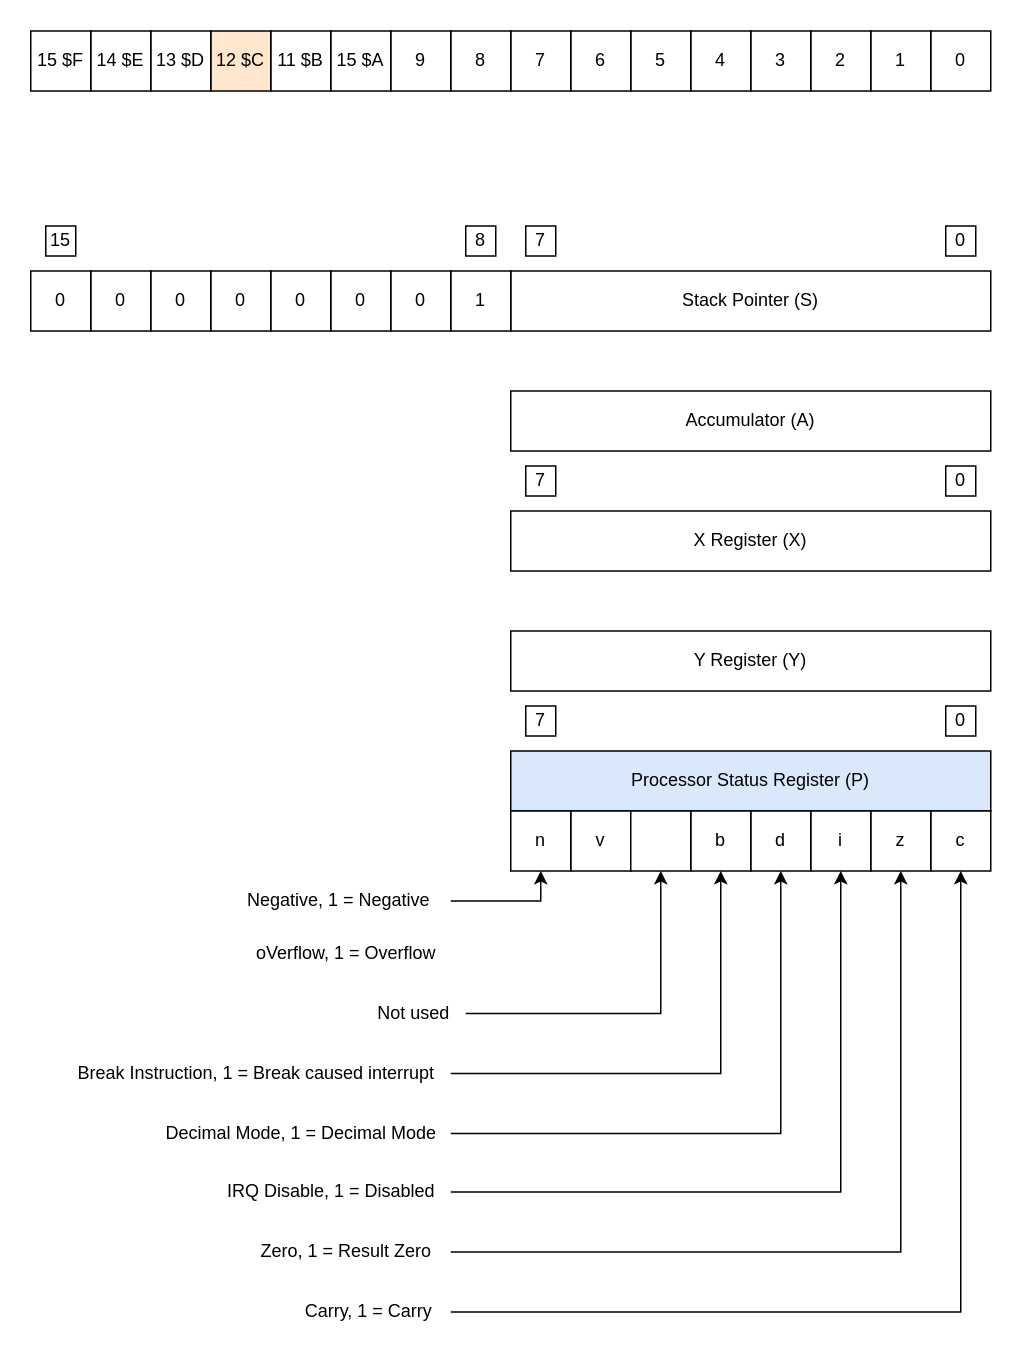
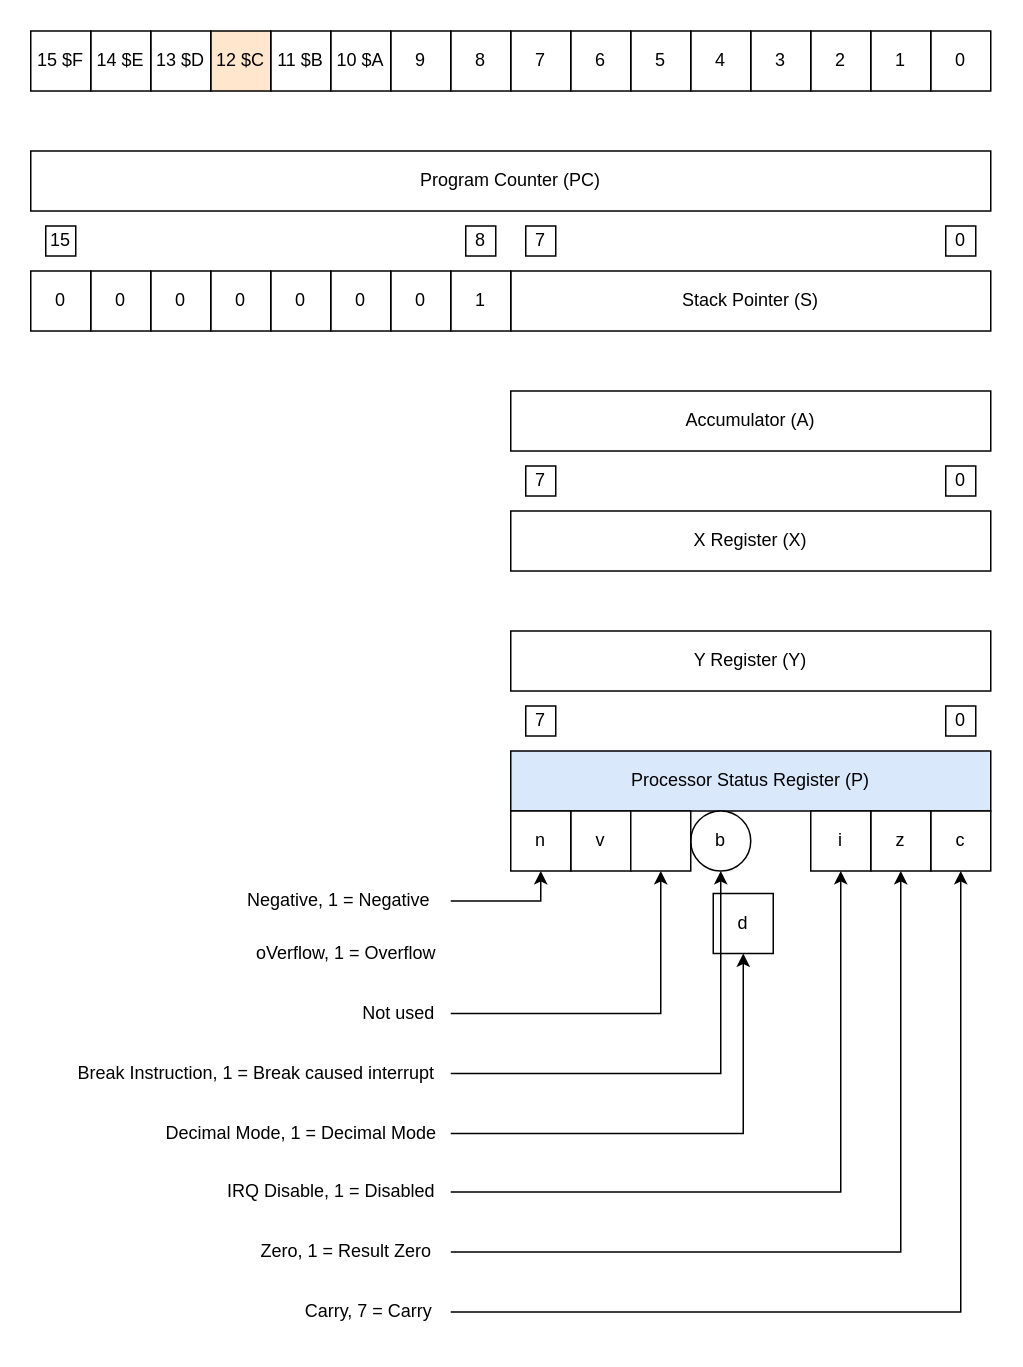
  <mxCell id="0" />
  <mxCell id="1" parent="0" />
  <mxCell id="2" value="Accumulator (A)" style="rounded=0;whiteSpace=wrap;html=1;" vertex="1" parent="1"><mxGeometry x="340" y="260" width="320" height="40" as="geometry" /></mxCell>
+ <mxCell id="3" value="Program Counter (PC)" style="rounded=0;whiteSpace=wrap;html=1;" vertex="1" parent="1"><mxGeometry x="20" y="100" width="640" height="40" as="geometry" /></mxCell>
  <mxCell id="4" value="Stack Pointer (S)" style="rounded=0;whiteSpace=wrap;html=1;" vertex="1" parent="1"><mxGeometry x="340" y="180" width="320" height="40" as="geometry" /></mxCell>
  <mxCell id="5" value="1" style="rounded=0;whiteSpace=wrap;html=1;" vertex="1" parent="1"><mxGeometry x="300" y="180" width="40" height="40" as="geometry" /></mxCell>
  <mxCell id="6" value="0" style="rounded=0;whiteSpace=wrap;html=1;" vertex="1" parent="1"><mxGeometry x="260" y="180" width="40" height="40" as="geometry" /></mxCell>
  <mxCell id="7" value="0" style="rounded=0;whiteSpace=wrap;html=1;" vertex="1" parent="1"><mxGeometry x="220" y="180" width="40" height="40" as="geometry" /></mxCell>
  <mxCell id="8" value="0" style="rounded=0;whiteSpace=wrap;html=1;" vertex="1" parent="1"><mxGeometry x="180" y="180" width="40" height="40" as="geometry" /></mxCell>
  <mxCell id="9" value="0" style="rounded=0;whiteSpace=wrap;html=1;" vertex="1" parent="1"><mxGeometry x="140" y="180" width="40" height="40" as="geometry" /></mxCell>
  <mxCell id="10" value="0" style="rounded=0;whiteSpace=wrap;html=1;" vertex="1" parent="1"><mxGeometry x="100" y="180" width="40" height="40" as="geometry" /></mxCell>
  <mxCell id="11" value="0" style="rounded=0;whiteSpace=wrap;html=1;" vertex="1" parent="1"><mxGeometry x="60" y="180" width="40" height="40" as="geometry" /></mxCell>
  <mxCell id="12" value="0" style="rounded=0;whiteSpace=wrap;html=1;" vertex="1" parent="1"><mxGeometry x="20" y="180" width="40" height="40" as="geometry" /></mxCell>
  <mxCell id="13" value="0" style="rounded=0;whiteSpace=wrap;html=1;" vertex="1" parent="1"><mxGeometry x="620" y="20" width="40" height="40" as="geometry" /></mxCell>
  <mxCell id="14" value="1" style="rounded=0;whiteSpace=wrap;html=1;" vertex="1" parent="1"><mxGeometry x="580" y="20" width="40" height="40" as="geometry" /></mxCell>
  <mxCell id="15" value="2" style="rounded=0;whiteSpace=wrap;html=1;" vertex="1" parent="1"><mxGeometry x="540" y="20" width="40" height="40" as="geometry" /></mxCell>
  <mxCell id="16" value="3" style="rounded=0;whiteSpace=wrap;html=1;" vertex="1" parent="1"><mxGeometry x="500" y="20" width="40" height="40" as="geometry" /></mxCell>
  <mxCell id="17" value="4" style="rounded=0;whiteSpace=wrap;html=1;" vertex="1" parent="1"><mxGeometry x="460" y="20" width="40" height="40" as="geometry" /></mxCell>
  <mxCell id="18" value="5" style="rounded=0;whiteSpace=wrap;html=1;" vertex="1" parent="1"><mxGeometry x="420" y="20" width="40" height="40" as="geometry" /></mxCell>
  <mxCell id="19" value="6" style="rounded=0;whiteSpace=wrap;html=1;" vertex="1" parent="1"><mxGeometry x="380" y="20" width="40" height="40" as="geometry" /></mxCell>
  <mxCell id="20" value="7" style="rounded=0;whiteSpace=wrap;html=1;" vertex="1" parent="1"><mxGeometry x="340" y="20" width="40" height="40" as="geometry" /></mxCell>
  <mxCell id="21" value="8" style="rounded=0;whiteSpace=wrap;html=1;" vertex="1" parent="1"><mxGeometry x="300" y="20" width="40" height="40" as="geometry" /></mxCell>
  <mxCell id="22" value="9" style="rounded=0;whiteSpace=wrap;html=1;" vertex="1" parent="1"><mxGeometry x="260" y="20" width="40" height="40" as="geometry" /></mxCell>
- <mxCell id="23" value="15 $A" style="rounded=0;whiteSpace=wrap;html=1;" vertex="1" parent="1"><mxGeometry x="220" y="20" width="40" height="40" as="geometry" /></mxCell>
+ <mxCell id="23" value="10 $A" style="rounded=0;whiteSpace=wrap;html=1;" vertex="1" parent="1"><mxGeometry x="220" y="20" width="40" height="40" as="geometry" /></mxCell>
  <mxCell id="24" value="11 $B" style="rounded=0;whiteSpace=wrap;html=1;" vertex="1" parent="1"><mxGeometry x="180" y="20" width="40" height="40" as="geometry" /></mxCell>
  <mxCell id="25" value="12 $C" style="rounded=0;whiteSpace=wrap;html=1;fillColor=#ffe6cc;" vertex="1" parent="1"><mxGeometry x="140" y="20" width="40" height="40" as="geometry" /></mxCell>
  <mxCell id="26" value="13 $D" style="rounded=0;whiteSpace=wrap;html=1;" vertex="1" parent="1"><mxGeometry x="100" y="20" width="40" height="40" as="geometry" /></mxCell>
  <mxCell id="27" value="14 $E" style="rounded=0;whiteSpace=wrap;html=1;" vertex="1" parent="1"><mxGeometry x="60" y="20" width="40" height="40" as="geometry" /></mxCell>
  <mxCell id="28" value="15 $F" style="rounded=0;whiteSpace=wrap;html=1;" vertex="1" parent="1"><mxGeometry x="20" y="20" width="40" height="40" as="geometry" /></mxCell>
  <mxCell id="29" value="X Register (X)" style="rounded=0;whiteSpace=wrap;html=1;" vertex="1" parent="1"><mxGeometry x="340" y="340" width="320" height="40" as="geometry" /></mxCell>
  <mxCell id="30" value="Y Register (Y)" style="rounded=0;whiteSpace=wrap;html=1;" vertex="1" parent="1"><mxGeometry x="340" y="420" width="320" height="40" as="geometry" /></mxCell>
  <mxCell id="31" value="Processor Status Register (P)" style="rounded=0;whiteSpace=wrap;html=1;fillColor=#dae8fc;" vertex="1" parent="1"><mxGeometry x="340" y="500" width="320" height="40" as="geometry" /></mxCell>
  <mxCell id="32" value="c" style="rounded=0;whiteSpace=wrap;html=1;" vertex="1" parent="1"><mxGeometry x="620" y="540" width="40" height="40" as="geometry" /></mxCell>
  <mxCell id="33" value="z" style="rounded=0;whiteSpace=wrap;html=1;" vertex="1" parent="1"><mxGeometry x="580" y="540" width="40" height="40" as="geometry" /></mxCell>
  <mxCell id="34" value="i" style="rounded=0;whiteSpace=wrap;html=1;" vertex="1" parent="1"><mxGeometry x="540" y="540" width="40" height="40" as="geometry" /></mxCell>
- <mxCell id="35" value="d" style="rounded=0;whiteSpace=wrap;html=1;" vertex="1" parent="1"><mxGeometry x="500" y="540" width="40" height="40" as="geometry" /></mxCell>
- <mxCell id="36" value="b" style="rounded=0;whiteSpace=wrap;html=1;" vertex="1" parent="1"><mxGeometry x="460" y="540" width="40" height="40" as="geometry" /></mxCell>
+ <mxCell id="35" value="d" style="rounded=0;whiteSpace=wrap;html=1;" vertex="1" parent="1"><mxGeometry x="475" y="595" width="40" height="40" as="geometry" /></mxCell>
+ <mxCell id="36" value="b" style="ellipse;whiteSpace=wrap;html=1;" vertex="1" parent="1"><mxGeometry x="460" y="540" width="40" height="40" as="geometry" /></mxCell>
  <mxCell id="37" value="v" style="rounded=0;whiteSpace=wrap;html=1;verticalAlign=middle;" vertex="1" parent="1"><mxGeometry x="380" y="540" width="40" height="40" as="geometry" /></mxCell>
  <mxCell id="38" value="n" style="rounded=0;whiteSpace=wrap;html=1;" vertex="1" parent="1"><mxGeometry x="340" y="540" width="40" height="40" as="geometry" /></mxCell>
  <mxCell id="39" value="" style="rounded=0;whiteSpace=wrap;html=1;" vertex="1" parent="1"><mxGeometry x="420" y="540" width="40" height="40" as="geometry" /></mxCell>
  <mxCell id="40" value="" style="edgeStyle=orthogonalEdgeStyle;rounded=0;orthogonalLoop=1;jettySize=auto;html=1;entryX=0.5;entryY=1;entryDx=0;entryDy=0;" edge="1" parent="1" source="41" target="38"><mxGeometry relative="1" as="geometry" /></mxCell>
  <mxCell id="41" value="Negative, 1 = Negative" style="text;html=1;align=center;verticalAlign=middle;resizable=0;points=[];autosize=1;strokeColor=none;fillColor=none;" vertex="1" parent="1"><mxGeometry x="150" y="585" width="150" height="30" as="geometry" /></mxCell>
  <mxCell id="42" value="oVerflow, 1 = Overflow" style="text;html=1;align=center;verticalAlign=middle;resizable=0;points=[];autosize=1;strokeColor=none;fillColor=none;" vertex="1" parent="1"><mxGeometry x="160" y="620" width="140" height="30" as="geometry" /></mxCell>
- <mxCell id="43" value="Not used" style="text;html=1;align=center;verticalAlign=middle;resizable=0;points=[];autosize=1;strokeColor=none;fillColor=none;" vertex="1" parent="1"><mxGeometry x="240" y="660" width="70" height="30" as="geometry" /></mxCell>
+ <mxCell id="43" value="Not used" style="text;html=1;align=center;verticalAlign=middle;resizable=0;points=[];autosize=1;strokeColor=none;fillColor=none;" vertex="1" parent="1"><mxGeometry x="230" y="660" width="70" height="30" as="geometry" /></mxCell>
  <mxCell id="44" style="edgeStyle=orthogonalEdgeStyle;rounded=0;orthogonalLoop=1;jettySize=auto;html=1;entryX=0.5;entryY=1;entryDx=0;entryDy=0;" edge="1" parent="1" source="43" target="39"><mxGeometry relative="1" as="geometry" /></mxCell>
  <mxCell id="45" value="Break Instruction, 1 = Break caused interrupt" style="text;html=1;align=center;verticalAlign=middle;resizable=0;points=[];autosize=1;strokeColor=none;fillColor=none;" vertex="1" parent="1"><mxGeometry x="40" y="700" width="260" height="30" as="geometry" /></mxCell>
  <mxCell id="46" style="edgeStyle=orthogonalEdgeStyle;rounded=0;orthogonalLoop=1;jettySize=auto;html=1;entryX=0.5;entryY=1;entryDx=0;entryDy=0;" edge="1" parent="1" source="45" target="36"><mxGeometry relative="1" as="geometry"><mxPoint x="460" y="679" as="targetPoint" /></mxGeometry></mxCell>
  <mxCell id="47" value="Decimal Mode, 1 = Decimal Mode" style="text;html=1;align=center;verticalAlign=middle;resizable=0;points=[];autosize=1;strokeColor=none;fillColor=none;" vertex="1" parent="1"><mxGeometry x="100" y="740" width="200" height="30" as="geometry" /></mxCell>
  <mxCell id="48" style="edgeStyle=orthogonalEdgeStyle;rounded=0;orthogonalLoop=1;jettySize=auto;html=1;entryX=0.5;entryY=1;entryDx=0;entryDy=0;" edge="1" parent="1" source="47" target="35"><mxGeometry relative="1" as="geometry" /></mxCell>
  <mxCell id="49" value="IRQ Disable, 1 = Disabled" style="text;html=1;align=center;verticalAlign=middle;resizable=0;points=[];autosize=1;strokeColor=none;fillColor=none;" vertex="1" parent="1"><mxGeometry x="140" y="779" width="160" height="30" as="geometry" /></mxCell>
  <mxCell id="50" style="edgeStyle=orthogonalEdgeStyle;rounded=0;orthogonalLoop=1;jettySize=auto;html=1;entryX=0.5;entryY=1;entryDx=0;entryDy=0;" edge="1" parent="1" source="49" target="34"><mxGeometry relative="1" as="geometry"><mxPoint x="540" y="759" as="targetPoint" /></mxGeometry></mxCell>
  <mxCell id="51" value="Zero, 1 = Result Zero" style="text;html=1;align=center;verticalAlign=middle;resizable=0;points=[];autosize=1;strokeColor=none;fillColor=none;" vertex="1" parent="1"><mxGeometry x="160" y="819" width="140" height="30" as="geometry" /></mxCell>
  <mxCell id="52" style="edgeStyle=orthogonalEdgeStyle;rounded=0;orthogonalLoop=1;jettySize=auto;html=1;entryX=0.5;entryY=1;entryDx=0;entryDy=0;" edge="1" parent="1" source="51" target="33"><mxGeometry relative="1" as="geometry" /></mxCell>
- <mxCell id="53" value="Carry, 1 = Carry" style="text;html=1;align=center;verticalAlign=middle;resizable=0;points=[];autosize=1;strokeColor=none;fillColor=none;" vertex="1" parent="1"><mxGeometry x="190" y="859" width="110" height="30" as="geometry" /></mxCell>
+ <mxCell id="53" value="Carry, 7 = Carry" style="text;html=1;align=center;verticalAlign=middle;resizable=0;points=[];autosize=1;strokeColor=none;fillColor=none;" vertex="1" parent="1"><mxGeometry x="190" y="859" width="110" height="30" as="geometry" /></mxCell>
  <mxCell id="54" style="edgeStyle=orthogonalEdgeStyle;rounded=0;orthogonalLoop=1;jettySize=auto;html=1;entryX=0.5;entryY=1;entryDx=0;entryDy=0;" edge="1" parent="1" source="53" target="32"><mxGeometry relative="1" as="geometry" /></mxCell>
  <mxCell id="55" value="0" style="rounded=0;whiteSpace=wrap;html=1;" vertex="1" parent="1"><mxGeometry x="630" y="150" width="20" height="20" as="geometry" /></mxCell>
  <mxCell id="56" value="7" style="rounded=0;whiteSpace=wrap;html=1;" vertex="1" parent="1"><mxGeometry x="350" y="150" width="20" height="20" as="geometry" /></mxCell>
  <mxCell id="57" value="8" style="rounded=0;whiteSpace=wrap;html=1;" vertex="1" parent="1"><mxGeometry x="310" y="150" width="20" height="20" as="geometry" /></mxCell>
  <mxCell id="58" value="15" style="rounded=0;whiteSpace=wrap;html=1;" vertex="1" parent="1"><mxGeometry x="30" y="150" width="20" height="20" as="geometry" /></mxCell>
  <mxCell id="59" value="0" style="rounded=0;whiteSpace=wrap;html=1;" vertex="1" parent="1"><mxGeometry x="630" y="310" width="20" height="20" as="geometry" /></mxCell>
  <mxCell id="60" value="7" style="rounded=0;whiteSpace=wrap;html=1;" vertex="1" parent="1"><mxGeometry x="350" y="310" width="20" height="20" as="geometry" /></mxCell>
  <mxCell id="61" value="0" style="rounded=0;whiteSpace=wrap;html=1;" vertex="1" parent="1"><mxGeometry x="630" y="470" width="20" height="20" as="geometry" /></mxCell>
  <mxCell id="62" value="7" style="rounded=0;whiteSpace=wrap;html=1;" vertex="1" parent="1"><mxGeometry x="350" y="470" width="20" height="20" as="geometry" /></mxCell>
